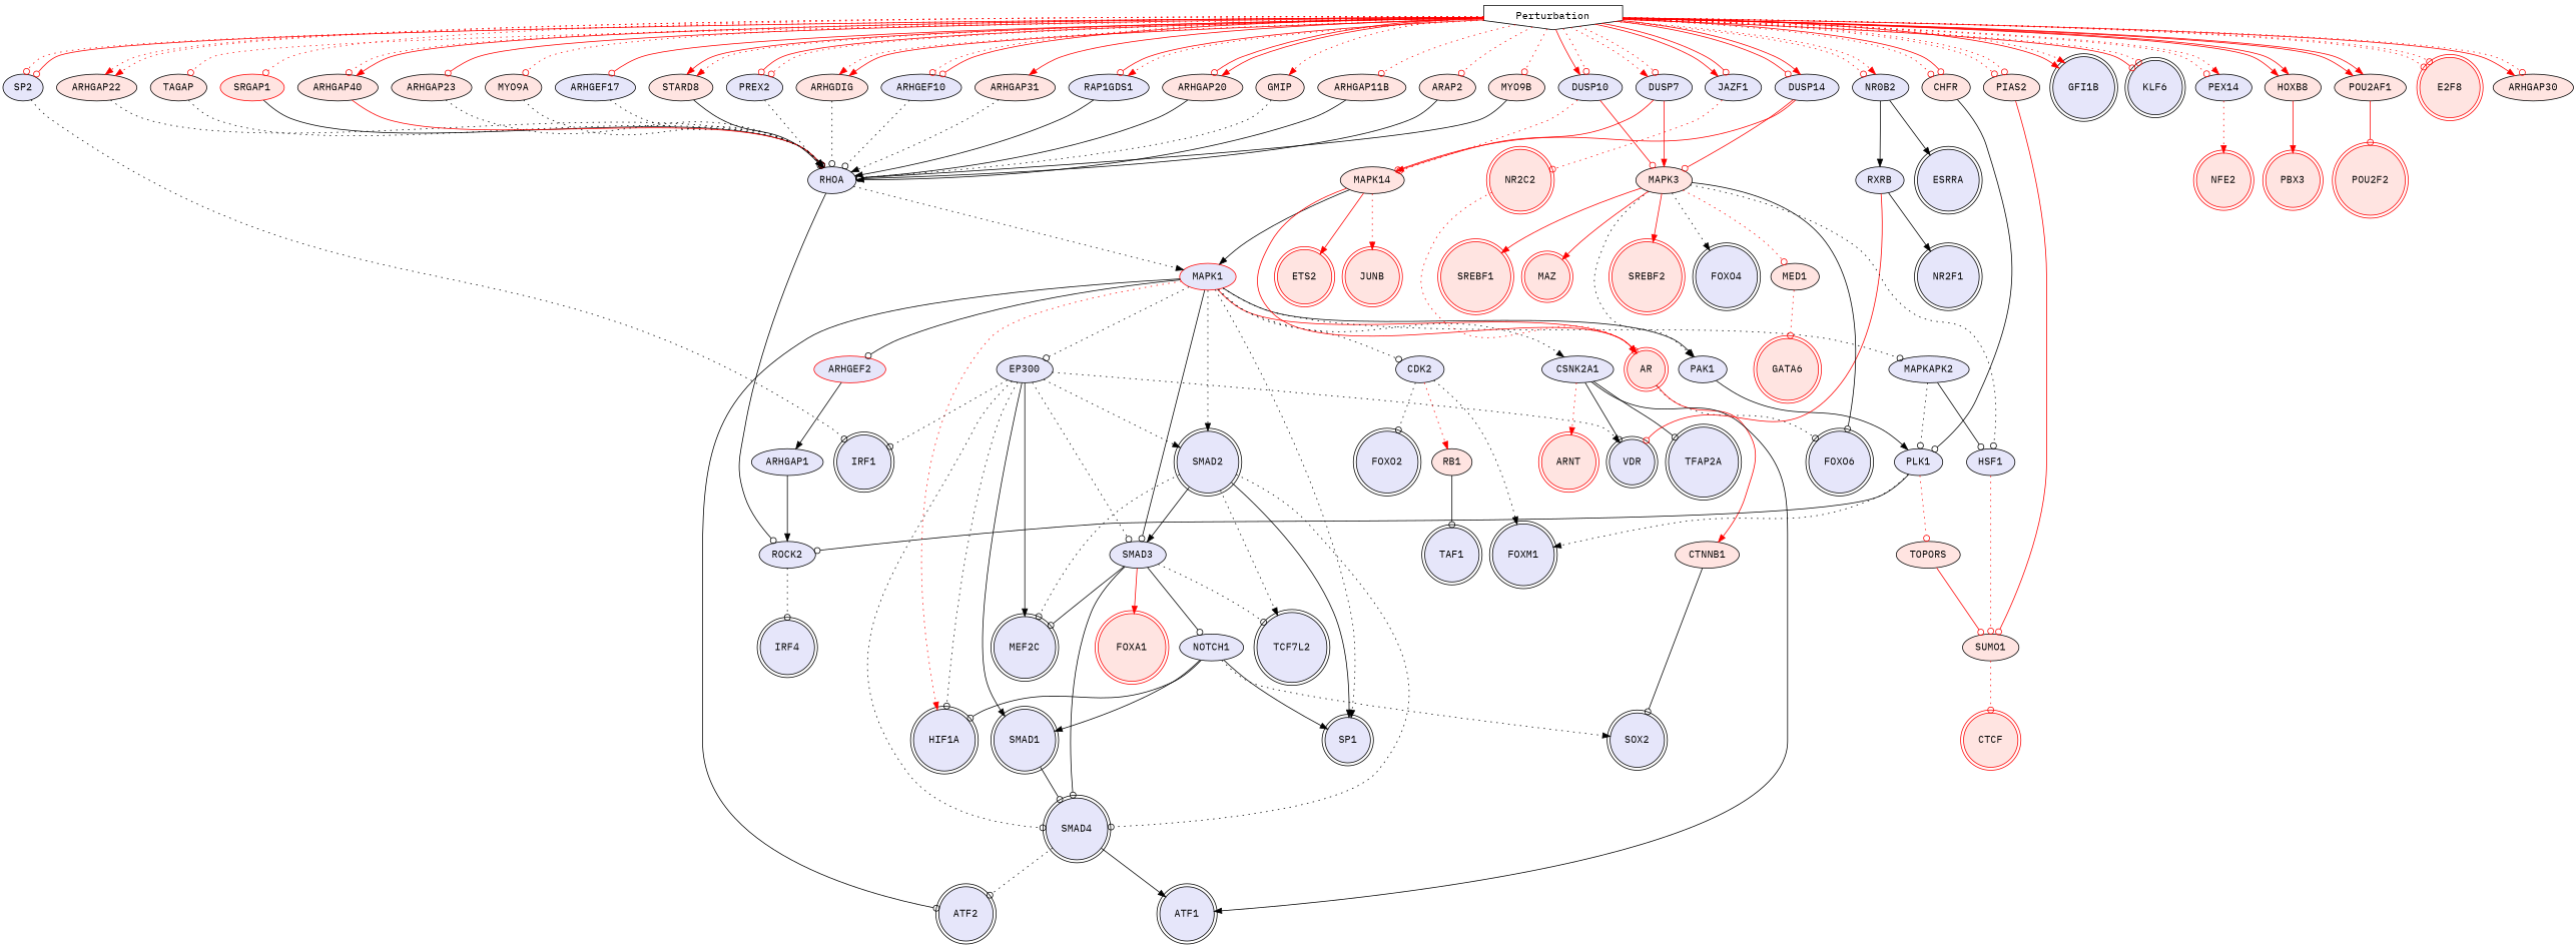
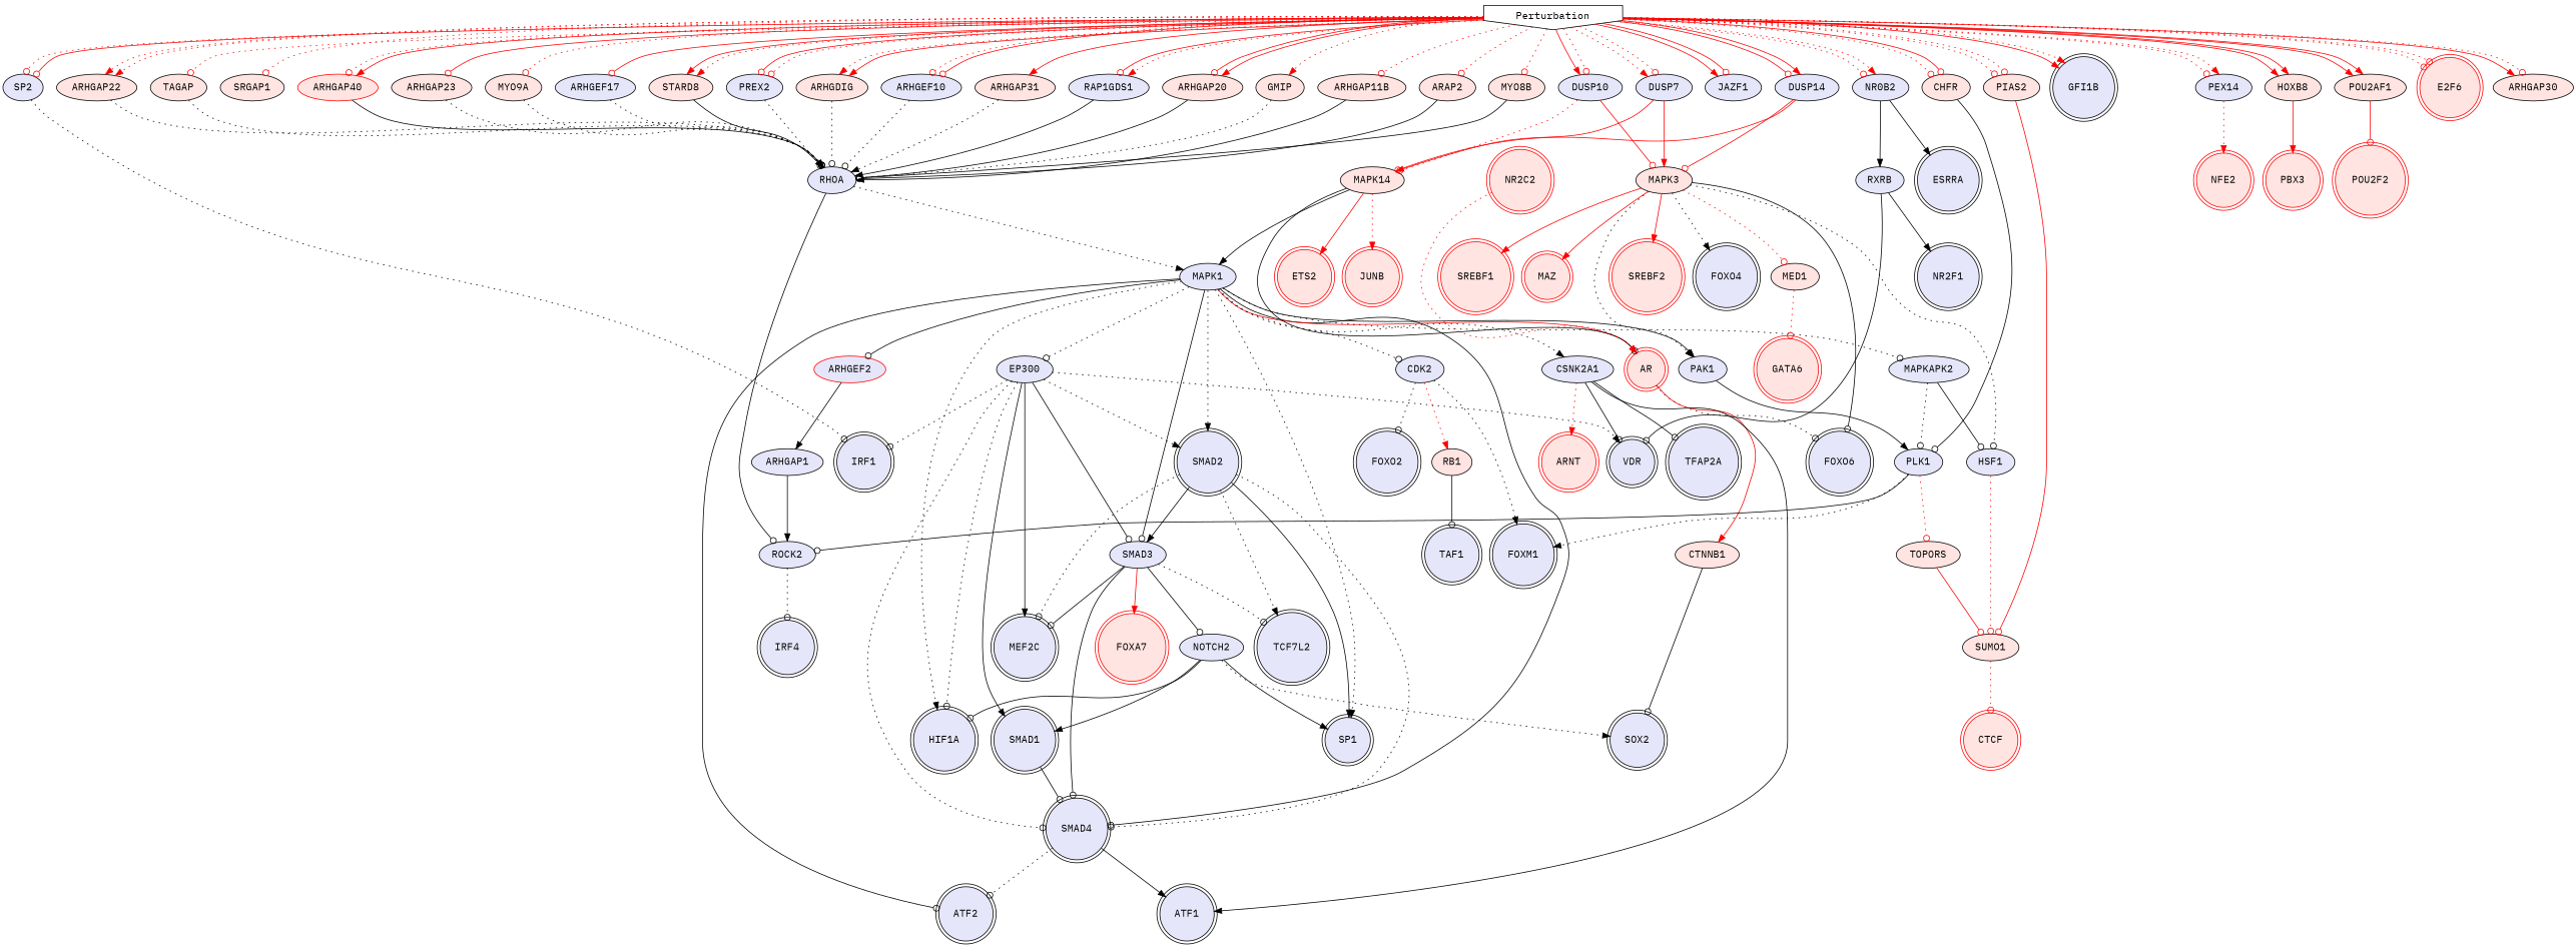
  digraph {
    fontname="IBM Plex Mono"
    node [fillcolor=lavender fontname="IBM Plex Mono" style=filled]
    edge [arrowhead=odot color=red fontname="IBM Plex Mono" penwidth=1 style=bold]
    SOX2 [color=black shape=doublecircle]
-   NOTCH1
+   NOTCH1 [label=NOTCH2]
    HIF1A [color=black shape=doublecircle]
    SMAD1 [color=black shape=doublecircle]
    SP1 [color=black shape=doublecircle]
    SMAD4 [color=black shape=doublecircle]
    MEF2C [color=black shape=doublecircle]
    RHOA
    ROCK2
-   MAPK1 [color=red]
+   MAPK1
    IRF4 [color=black shape=doublecircle]
    AR [color=red fillcolor=mistyrose shape=doublecircle]
    SMAD2 [color=black shape=doublecircle]
    SMAD3
    EP300
    CSNK2A1
    CDK2
    ATF2 [color=black shape=doublecircle]
    ARHGEF2 [color=red]
    MAPKAPK2
    PAK1
    n22 [color=black label=FOXO6 shape=doublecircle]
    CTNNB1 [fillcolor=mistyrose]
    TCF7L2 [color=black shape=doublecircle]
-   FOXA1 [color=red fillcolor=mistyrose shape=doublecircle]
+   FOXA1 [color=red fillcolor=mistyrose shape=doublecircle label=FOXA7]
    ATF1 [color=black shape=doublecircle]
    VDR [color=black shape=doublecircle]
    IRF1 [color=black shape=doublecircle]
    TFAP2A [color=black shape=doublecircle]
    ARNT [color=red fillcolor=mistyrose shape=doublecircle]
    n31 [color=black label=FOXO2 shape=doublecircle]
    FOXM1 [color=black shape=doublecircle]
    RB1 [fillcolor=mistyrose]
    ARHGAP1
    HSF1
    PLK1
    MAPK14 [fillcolor=mistyrose]
    JUNB [color=red fillcolor=mistyrose shape=doublecircle]
    ETS2 [color=red fillcolor=mistyrose shape=doublecircle]
    NR0B2
    RXRB
    ESRRA [color=black shape=doublecircle]
    NR2F1 [color=black shape=doublecircle]
    ARHGEF17
    TAF1 [color=black shape=doublecircle]
    MAPK3 [fillcolor=mistyrose]
    FOXO4 [color=black shape=doublecircle]
    SREBF1 [color=red fillcolor=mistyrose shape=doublecircle]
    MAZ [color=red fillcolor=mistyrose shape=doublecircle]
    MED1 [fillcolor=mistyrose]
    SREBF2 [color=red fillcolor=mistyrose shape=doublecircle]
    GATA6 [color=red fillcolor=mistyrose shape=doublecircle]
    SUMO1 [fillcolor=mistyrose]
    Perturbation [color=black fillcolor=white shape=invhouse]
    DUSP7
    GFI1B [color=black shape=doublecircle]
    JAZF1
-   KLF6 [color=black shape=doublecircle]
    PEX14
    HOXB8 [fillcolor=mistyrose]
    POU2AF1 [fillcolor=mistyrose]
    PIAS2 [fillcolor=mistyrose]
-   E2F6 [color=red fillcolor=mistyrose shape=doublecircle label=E2F8]
+   E2F6 [color=red fillcolor=mistyrose shape=doublecircle]
    SP2
    STARD8 [fillcolor=mistyrose]
    DUSP14
    ARHGAP30 [fillcolor=mistyrose]
    DUSP10
    CHFR [fillcolor=mistyrose]
    PREX2
    ARHGDIG [fillcolor=mistyrose]
    ARHGEF10
    ARHGAP31 [fillcolor=mistyrose]
    RAP1GDS1
    ARHGAP20 [fillcolor=mistyrose]
    GMIP [fillcolor=mistyrose]
    ARHGAP11B [fillcolor=mistyrose]
    ARAP2 [fillcolor=mistyrose]
-   MYO9B [fillcolor=mistyrose]
+   MYO9B [fillcolor=mistyrose label=MYO8B]
    ARHGAP22 [fillcolor=mistyrose]
    TAGAP [fillcolor=mistyrose]
-   SRGAP1 [fillcolor=mistyrose color=red]
-   ARHGAP40 [fillcolor=mistyrose]
+   SRGAP1 [fillcolor=mistyrose]
+   ARHGAP40 [fillcolor=mistyrose color=red]
    ARHGAP23 [fillcolor=mistyrose]
    MYO9A [fillcolor=mistyrose]
    NR2C2 [color=red fillcolor=mistyrose shape=doublecircle]
    NFE2 [color=red fillcolor=mistyrose shape=doublecircle]
    PBX3 [color=red fillcolor=mistyrose shape=doublecircle]
    POU2F2 [color=red fillcolor=mistyrose shape=doublecircle]
    CTCF [color=red fillcolor=mistyrose shape=doublecircle]
    TOPORS [fillcolor=mistyrose]
    NOTCH1 -> SOX2 [arrowhead=normal color=black style=dotted]
    NOTCH1 -> HIF1A [color=black]
    NOTCH1 -> SMAD1 [arrowhead=normal color=black]
    NOTCH1 -> SP1 [arrowhead=normal color=black]
    SMAD1 -> SMAD4 [color=black]
    SMAD4 -> ATF2 [color=black style=dotted]
    SMAD4 -> ATF1 [arrowhead=normal color=black]
    RHOA -> ROCK2 [color=black]
    RHOA -> MAPK1 [arrowhead=normal color=black style=dotted]
    ROCK2 -> IRF4 [color=black style=dotted]
-   MAPK1 -> HIF1A [arrowhead=normal style=dotted]
+   MAPK1 -> HIF1A [arrowhead=normal color=black style=dotted]
    MAPK1 -> SP1 [arrowhead=normal color=black style=dotted]
+   MAPK1 -> SMAD4 [color=black]
    MAPK1 -> AR [arrowhead=normal]
    MAPK1 -> SMAD2 [arrowhead=normal color=black style=dotted]
    MAPK1 -> SMAD3 [color=black]
    MAPK1 -> EP300 [color=black style=dotted]
    MAPK1 -> CSNK2A1 [arrowhead=normal color=black style=dotted]
    MAPK1 -> CDK2 [color=black style=dotted]
    MAPK1 -> ATF2 [color=black]
    MAPK1 -> ARHGEF2 [color=black]
    MAPK1 -> MAPKAPK2 [color=black style=dotted]
    MAPK1 -> PAK1 [arrowhead=normal color=black]
    AR -> n22 [color=black style=dotted]
    AR -> CTNNB1 [arrowhead=normal]
    SMAD2 -> SP1 [arrowhead=normal color=black]
    SMAD2 -> SMAD4 [color=black style=dotted]
    SMAD2 -> MEF2C [color=black style=dotted]
    SMAD2 -> SMAD3 [arrowhead=normal color=black]
    SMAD2 -> TCF7L2 [arrowhead=normal color=black style=dotted]
    SMAD3 -> NOTCH1 [color=black]
    SMAD3 -> SMAD4 [color=black]
    SMAD3 -> MEF2C [color=black]
    SMAD3 -> TCF7L2 [color=black style=dotted]
    SMAD3 -> FOXA1 [arrowhead=normal]
    EP300 -> HIF1A [color=black style=dotted]
    EP300 -> SMAD1 [arrowhead=normal color=black]
    EP300 -> SMAD4 [color=black style=dotted]
    EP300 -> MEF2C [arrowhead=normal color=black]
    EP300 -> SMAD2 [arrowhead=normal color=black style=dotted]
-   EP300 -> SMAD3 [color=black style=dotted]
+   EP300 -> SMAD3 [color=black]
    EP300 -> VDR [arrowhead=normal color=black style=dotted]
    EP300 -> IRF1 [color=black style=dotted]
    CSNK2A1 -> ATF1 [arrowhead=normal color=black]
    CSNK2A1 -> VDR [color=black]
    CSNK2A1 -> TFAP2A [color=black]
    CSNK2A1 -> ARNT [arrowhead=normal style=dotted]
    CDK2 -> n31 [color=black style=dotted]
    CDK2 -> FOXM1 [arrowhead=normal color=black style=dotted]
    CDK2 -> RB1 [arrowhead=normal style=dotted]
    ARHGEF2 -> ARHGAP1 [arrowhead=normal color=black]
    MAPKAPK2 -> HSF1 [color=black]
    MAPKAPK2 -> PLK1 [color=black style=dotted]
    PAK1 -> PLK1 [arrowhead=normal color=black]
    CTNNB1 -> SOX2 [color=black]
    RB1 -> TAF1 [color=black]
    ARHGAP1 -> ROCK2 [arrowhead=normal color=black]
    HSF1 -> SUMO1 [style=dotted]
    PLK1 -> ROCK2 [color=black]
    PLK1 -> FOXM1 [arrowhead=normal color=black style=dotted]
    PLK1 -> TOPORS [style=dotted]
    MAPK14 -> MAPK1 [arrowhead=normal color=black]
-   MAPK14 -> AR
+   MAPK14 -> AR [color=black]
    MAPK14 -> JUNB [arrowhead=normal style=dotted]
    MAPK14 -> ETS2 [arrowhead=normal]
    NR0B2 -> RXRB [arrowhead=normal color=black]
    NR0B2 -> ESRRA [arrowhead=normal color=black]
-   RXRB -> VDR
+   RXRB -> VDR [color=black]
    RXRB -> NR2F1 [arrowhead=normal color=black]
    ARHGEF17 -> RHOA [arrowhead=normal color=black style=dotted]
    MAPK3 -> PAK1 [arrowhead=normal color=black style=dotted]
    MAPK3 -> n22 [color=black]
    MAPK3 -> HSF1 [color=black style=dotted]
    MAPK3 -> FOXO4 [arrowhead=normal color=black style=dotted]
    MAPK3 -> SREBF1 [arrowhead=normal]
    MAPK3 -> MAZ [arrowhead=normal]
    MAPK3 -> MED1 [style=dotted]
    MAPK3 -> SREBF2 [arrowhead=normal]
    MED1 -> GATA6 [style=dotted]
    SUMO1 -> CTCF [style=dotted]
    Perturbation -> NR0B2 [style=dotted]
    Perturbation -> NR0B2 [arrowhead=normal style=dotted]
    Perturbation -> ARHGEF17
    Perturbation -> DUSP7 [arrowhead=normal style=dotted]
    Perturbation -> DUSP7 [style=dotted]
    Perturbation -> GFI1B [arrowhead=normal]
    Perturbation -> GFI1B [arrowhead=normal style=dotted]
    Perturbation -> JAZF1 [arrowhead=normal]
    Perturbation -> JAZF1
-   Perturbation -> KLF6
-   Perturbation -> KLF6 [style=dotted]
    Perturbation -> PEX14 [style=dotted]
    Perturbation -> PEX14 [arrowhead=normal style=dotted]
    Perturbation -> HOXB8 [arrowhead=normal]
    Perturbation -> HOXB8 [arrowhead=normal]
    Perturbation -> POU2AF1 [arrowhead=normal]
    Perturbation -> POU2AF1 [arrowhead=normal]
    Perturbation -> PIAS2 [style=dotted]
    Perturbation -> PIAS2 [style=dotted]
    Perturbation -> E2F6 [style=dotted]
    Perturbation -> E2F6 [style=dotted]
    Perturbation -> SP2 [style=dotted]
    Perturbation -> SP2
    Perturbation -> STARD8 [arrowhead=normal]
    Perturbation -> STARD8 [arrowhead=normal style=dotted]
    Perturbation -> DUSP14
    Perturbation -> DUSP14 [arrowhead=normal]
    Perturbation -> ARHGAP30 [arrowhead=normal]
    Perturbation -> ARHGAP30 [style=dotted]
    Perturbation -> DUSP10 [arrowhead=normal]
    Perturbation -> DUSP10 [style=dotted]
    Perturbation -> CHFR [style=dotted]
    Perturbation -> CHFR
    Perturbation -> PREX2
    Perturbation -> PREX2 [style=dotted]
    Perturbation -> ARHGDIG [arrowhead=normal style=dotted]
    Perturbation -> ARHGDIG [arrowhead=normal]
    Perturbation -> ARHGEF10 [style=dotted]
    Perturbation -> ARHGEF10
    Perturbation -> ARHGAP31 [arrowhead=normal]
    Perturbation -> RAP1GDS1
    Perturbation -> RAP1GDS1 [arrowhead=normal style=dotted]
    Perturbation -> ARHGAP20
    Perturbation -> ARHGAP20 [arrowhead=normal]
    Perturbation -> GMIP [arrowhead=normal style=dotted]
    Perturbation -> ARHGAP11B [style=dotted]
    Perturbation -> ARAP2 [style=dotted]
    Perturbation -> MYO9B [style=dotted]
    Perturbation -> ARHGAP22 [arrowhead=normal style=dotted]
    Perturbation -> ARHGAP22 [arrowhead=normal style=dotted]
    Perturbation -> TAGAP [style=dotted]
    Perturbation -> SRGAP1 [style=dotted]
    Perturbation -> ARHGAP40 [style=dotted]
    Perturbation -> ARHGAP40 [arrowhead=normal]
    Perturbation -> ARHGAP23
    Perturbation -> MYO9A [style=dotted]
    DUSP7 -> MAPK14 [arrowhead=normal]
    DUSP7 -> MAPK3 [arrowhead=normal]
-   JAZF1 -> NR2C2 [style=dotted]
    PEX14 -> NFE2 [arrowhead=normal style=dotted]
    HOXB8 -> PBX3 [arrowhead=normal]
    POU2AF1 -> POU2F2
    PIAS2 -> SUMO1
    SP2 -> IRF1 [color=black style=dotted]
    STARD8 -> RHOA [arrowhead=normal color=black]
    DUSP14 -> MAPK14
    DUSP14 -> MAPK3
    DUSP10 -> MAPK14 [style=dotted]
    DUSP10 -> MAPK3
    CHFR -> PLK1 [color=black]
    PREX2 -> RHOA [color=black style=dotted]
    ARHGDIG -> RHOA [color=black style=dotted]
    ARHGEF10 -> RHOA [color=black style=dotted]
    ARHGAP31 -> RHOA [arrowhead=normal color=black style=dotted]
    RAP1GDS1 -> RHOA [arrowhead=normal color=black]
    ARHGAP20 -> RHOA [color=black]
    GMIP -> RHOA [color=black style=dotted]
    ARHGAP11B -> RHOA [arrowhead=normal color=black]
    ARAP2 -> RHOA [color=black]
    MYO9B -> RHOA [color=black]
    ARHGAP22 -> RHOA [color=black style=dotted]
    TAGAP -> RHOA [arrowhead=normal color=black style=dotted]
-   SRGAP1 -> RHOA [color=black]
-   ARHGAP40 -> RHOA
+   ARHGAP40 -> RHOA [color=black]
    ARHGAP23 -> RHOA [arrowhead=normal color=black style=dotted]
    MYO9A -> RHOA [color=black style=dotted]
    NR2C2 -> AR [arrowhead=normal style=dotted]
    TOPORS -> SUMO1
  }
